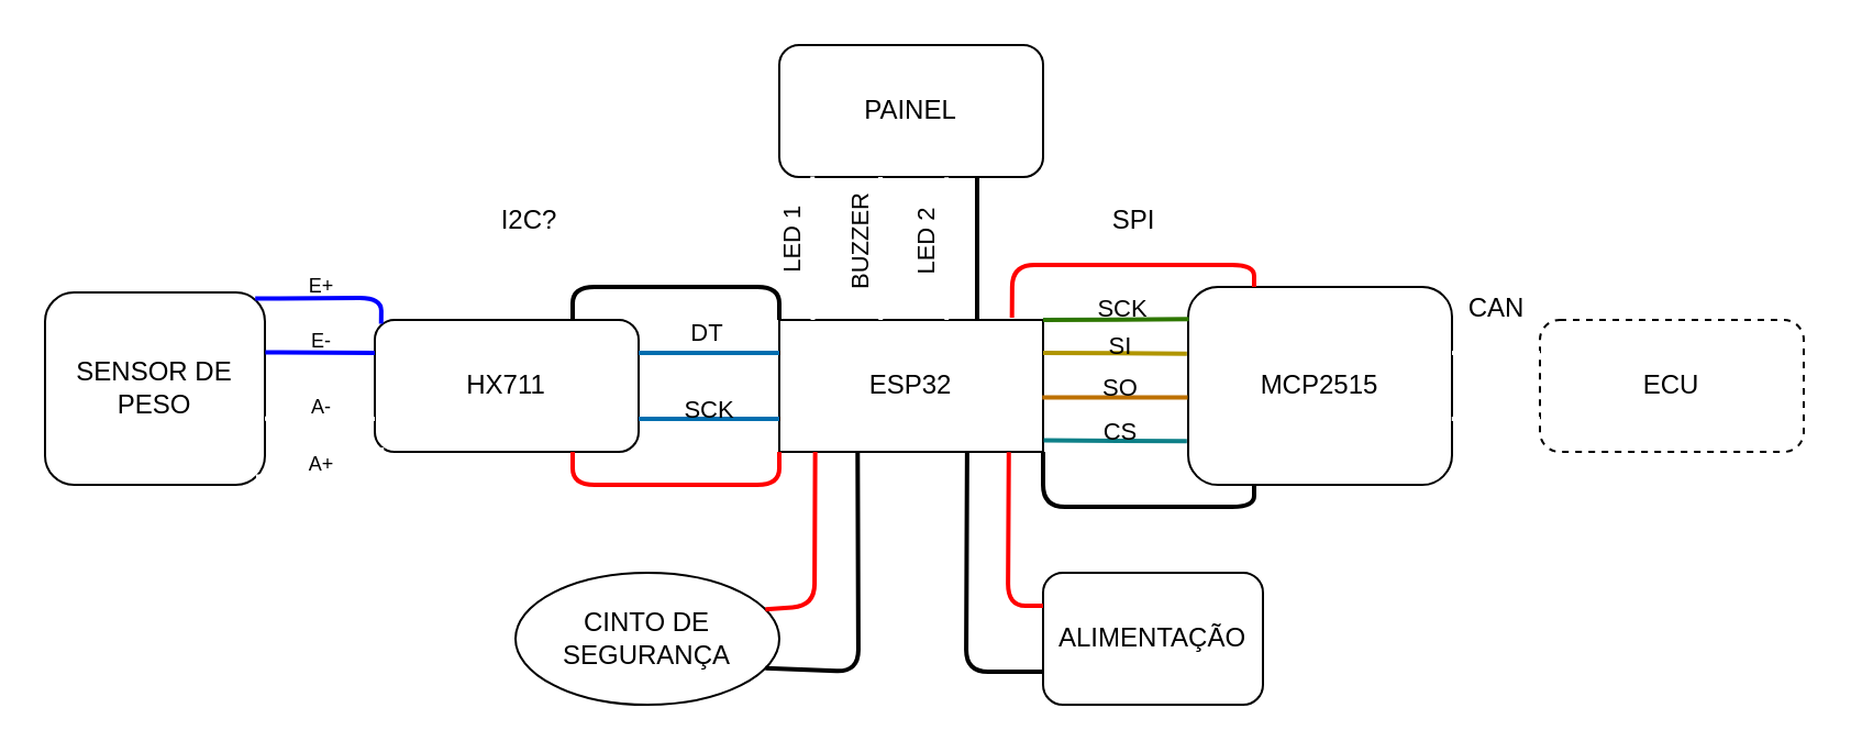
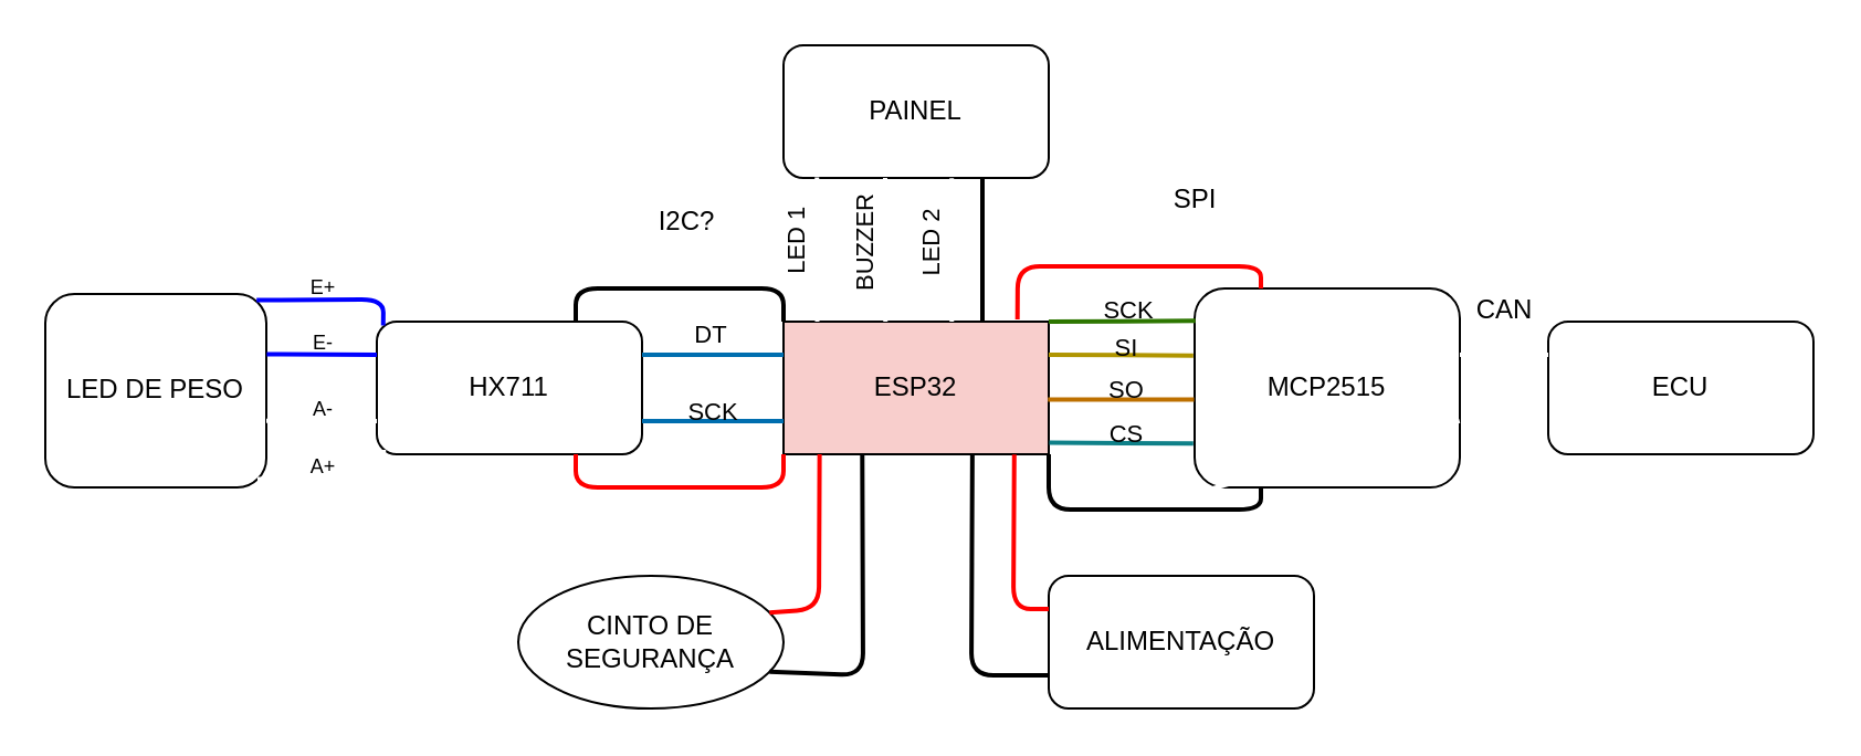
  <mxCell id="0" />
  <mxCell id="1" parent="0" />
- <mxCell id="2" value="ESP32" style="rounded=0;whiteSpace=wrap;html=1;" parent="1" vertex="1"><mxGeometry x="354" y="145" width="120" height="60" as="geometry" /></mxCell>
+ <mxCell id="2" value="ESP32" style="rounded=0;whiteSpace=wrap;html=1;fillColor=#f8cecc;" parent="1" vertex="1"><mxGeometry x="354" y="145" width="120" height="60" as="geometry" /></mxCell>
  <mxCell id="3" value="MCP2515" style="rounded=1;whiteSpace=wrap;html=1;" parent="1" vertex="1"><mxGeometry x="540" y="130" width="120" height="90" as="geometry" /></mxCell>
  <mxCell id="4" value="" style="endArrow=none;html=1;entryX=-0.005;entryY=0.337;entryDx=0;entryDy=0;exitX=1;exitY=0.25;exitDx=0;exitDy=0;entryPerimeter=0;strokeColor=#B09500;strokeWidth=2;fillColor=#e3c800;" parent="1" source="2" target="3" edge="1"><mxGeometry width="50" height="50" relative="1" as="geometry"><mxPoint x="474" y="174" as="sourcePoint" /><mxPoint x="560" y="174" as="targetPoint" /></mxGeometry></mxCell>
  <mxCell id="5" value="SI" style="edgeLabel;html=1;align=center;verticalAlign=middle;resizable=0;points=[];labelBackgroundColor=none;" vertex="1" connectable="0" parent="4"><mxGeometry x="-0.318" relative="1" as="geometry"><mxPoint x="13" y="-4" as="offset" /></mxGeometry></mxCell>
  <mxCell id="6" value="" style="endArrow=none;html=1;entryX=-0.002;entryY=0.558;entryDx=0;entryDy=0;exitX=0.997;exitY=0.587;exitDx=0;exitDy=0;entryPerimeter=0;exitPerimeter=0;strokeColor=#BD7000;strokeWidth=2;fillColor=#f0a30a;" parent="1" source="2" target="3" edge="1"><mxGeometry width="50" height="50" relative="1" as="geometry"><mxPoint x="474" y="190" as="sourcePoint" /><mxPoint x="560" y="190" as="targetPoint" /></mxGeometry></mxCell>
  <mxCell id="7" value="SO" style="edgeLabel;html=1;align=center;verticalAlign=middle;resizable=0;points=[];labelBackgroundColor=none;" vertex="1" connectable="0" parent="6"><mxGeometry x="-0.208" y="-1" relative="1" as="geometry"><mxPoint x="9" y="-6" as="offset" /></mxGeometry></mxCell>
  <mxCell id="8" value="" style="endArrow=none;html=1;entryX=-0.005;entryY=0.779;entryDx=0;entryDy=0;exitX=1.002;exitY=0.913;exitDx=0;exitDy=0;strokeColor=#0e8088;strokeWidth=2;exitPerimeter=0;entryPerimeter=0;fillColor=#b0e3e6;" parent="1" source="2" target="3" edge="1"><mxGeometry width="50" height="50" relative="1" as="geometry"><mxPoint x="474" y="205" as="sourcePoint" /><mxPoint x="560" y="205" as="targetPoint" /></mxGeometry></mxCell>
  <mxCell id="9" value="CS" style="edgeLabel;html=1;align=center;verticalAlign=middle;resizable=0;points=[];labelBackgroundColor=none;" vertex="1" connectable="0" parent="8"><mxGeometry x="-0.187" y="-1" relative="1" as="geometry"><mxPoint x="8" y="-5" as="offset" /></mxGeometry></mxCell>
- <mxCell id="10" value="SPI" style="text;html=1;align=center;verticalAlign=middle;resizable=0;points=[];autosize=1;strokeColor=none;fillColor=none;" parent="1" vertex="1"><mxGeometry x="500" y="90" width="30" height="20" as="geometry" /></mxCell>
- <mxCell id="11" value="ECU" style="rounded=1;whiteSpace=wrap;html=1;dashed=1;" parent="1" vertex="1"><mxGeometry x="700" y="145" width="120" height="60" as="geometry" /></mxCell>
+ <mxCell id="10" value="SPI" style="text;html=1;align=center;verticalAlign=middle;resizable=0;points=[];autosize=1;strokeColor=none;fillColor=none;" parent="1" vertex="1"><mxGeometry x="525" y="80" width="30" height="20" as="geometry" /></mxCell>
+ <mxCell id="11" value="ECU" style="rounded=1;whiteSpace=wrap;html=1;" parent="1" vertex="1"><mxGeometry x="700" y="145" width="120" height="60" as="geometry" /></mxCell>
  <mxCell id="12" value="" style="endArrow=none;html=1;exitX=0;exitY=0.25;exitDx=0;exitDy=0;strokeColor=#FFFFFF;strokeWidth=2;" parent="1" source="11" edge="1"><mxGeometry width="50" height="50" relative="1" as="geometry"><mxPoint x="620" y="220" as="sourcePoint" /><mxPoint x="660" y="160" as="targetPoint" /></mxGeometry></mxCell>
- <mxCell id="13" value="" style="endArrow=none;html=1;entryX=0;entryY=0.75;entryDx=0;entryDy=0;exitX=0.999;exitY=0.666;exitDx=0;exitDy=0;strokeColor=#FFFFFF;strokeWidth=2;exitPerimeter=0;" parent="1" source="3" target="11" edge="1"><mxGeometry width="50" height="50" relative="1" as="geometry"><mxPoint x="620" y="220" as="sourcePoint" /><mxPoint x="670" y="170" as="targetPoint" /></mxGeometry></mxCell>
+ <mxCell id="13" value="" style="endArrow=none;html=1;exitX=0.999;exitY=0.666;exitDx=0;exitDy=0;strokeColor=#FFFFFF;strokeWidth=2;exitPerimeter=0;" parent="1" source="3" target="24" edge="1"><mxGeometry width="50" height="50" relative="1" as="geometry"><mxPoint x="620" y="220" as="sourcePoint" /><mxPoint x="670" y="170" as="targetPoint" /></mxGeometry></mxCell>
  <mxCell id="14" value="CAN" style="text;html=1;align=center;verticalAlign=middle;resizable=0;points=[];autosize=1;strokeColor=none;fillColor=none;" parent="1" vertex="1"><mxGeometry x="660" y="130" width="40" height="20" as="geometry" /></mxCell>
  <mxCell id="15" value="PAINEL" style="rounded=1;whiteSpace=wrap;html=1;" parent="1" vertex="1"><mxGeometry x="354" y="20" width="120" height="60" as="geometry" /></mxCell>
  <mxCell id="16" value="HX711" style="rounded=1;whiteSpace=wrap;html=1;" parent="1" vertex="1"><mxGeometry x="170" y="145" width="120" height="60" as="geometry" /></mxCell>
  <mxCell id="17" value="" style="endArrow=none;html=1;entryX=0;entryY=0;entryDx=0;entryDy=0;strokeWidth=2;strokeColor=#000000;exitX=0.75;exitY=0;exitDx=0;exitDy=0;" parent="1" source="16" target="2" edge="1"><mxGeometry width="50" height="50" relative="1" as="geometry"><mxPoint x="270" y="140" as="sourcePoint" /><mxPoint x="390" y="160" as="targetPoint" /><Array as="points"><mxPoint x="260" y="130" /><mxPoint x="354" y="130" /></Array></mxGeometry></mxCell>
  <mxCell id="18" value="" style="endArrow=none;html=1;entryX=0;entryY=0.25;entryDx=0;entryDy=0;strokeColor=#006EAF;strokeWidth=2;fillColor=#1ba1e2;" parent="1" target="2" edge="1"><mxGeometry width="50" height="50" relative="1" as="geometry"><mxPoint x="290" y="160" as="sourcePoint" /><mxPoint x="370" y="190" as="targetPoint" /></mxGeometry></mxCell>
  <mxCell id="19" value="DT" style="edgeLabel;html=1;align=center;verticalAlign=middle;resizable=0;points=[];labelBackgroundColor=none;" vertex="1" connectable="0" parent="18"><mxGeometry x="-0.247" y="-2" relative="1" as="geometry"><mxPoint x="6" y="-12" as="offset" /></mxGeometry></mxCell>
  <mxCell id="20" value="" style="endArrow=none;html=1;exitX=1;exitY=0.75;exitDx=0;exitDy=0;entryX=0;entryY=0.75;entryDx=0;entryDy=0;strokeColor=#006EAF;strokeWidth=2;fillColor=#1ba1e2;" parent="1" source="16" target="2" edge="1"><mxGeometry width="50" height="50" relative="1" as="geometry"><mxPoint x="300" y="185" as="sourcePoint" /><mxPoint x="340" y="185" as="targetPoint" /></mxGeometry></mxCell>
  <mxCell id="21" value="SCK" style="edgeLabel;html=1;align=center;verticalAlign=middle;resizable=0;points=[];labelBackgroundColor=none;" vertex="1" connectable="0" parent="20"><mxGeometry x="-0.202" relative="1" as="geometry"><mxPoint x="5" y="-5" as="offset" /></mxGeometry></mxCell>
  <mxCell id="22" value="" style="endArrow=none;html=1;entryX=0;entryY=1;entryDx=0;entryDy=0;strokeColor=#FF0000;strokeWidth=2;exitX=0.75;exitY=1;exitDx=0;exitDy=0;" parent="1" source="16" target="2" edge="1"><mxGeometry width="50" height="50" relative="1" as="geometry"><mxPoint x="300" y="200" as="sourcePoint" /><mxPoint x="340" y="200" as="targetPoint" /><Array as="points"><mxPoint x="260" y="220" /><mxPoint x="354" y="220" /></Array></mxGeometry></mxCell>
- <mxCell id="23" value="I2C?" style="text;html=1;align=center;verticalAlign=middle;resizable=0;points=[];autosize=1;strokeColor=none;fillColor=none;" parent="1" vertex="1"><mxGeometry x="220" y="90" width="40" height="20" as="geometry" /></mxCell>
+ <mxCell id="23" value="I2C?" style="text;html=1;align=center;verticalAlign=middle;resizable=0;points=[];autosize=1;strokeColor=none;fillColor=none;" parent="1" vertex="1"><mxGeometry x="290" y="90" width="40" height="20" as="geometry" /></mxCell>
  <mxCell id="24" value="CINTO DE SEGURANÇA" style="ellipse;whiteSpace=wrap;html=1;" parent="1" vertex="1"><mxGeometry x="234" y="260" width="120" height="60" as="geometry" /></mxCell>
- <mxCell id="25" value="ALIMENTAÇÃO" style="rounded=1;whiteSpace=wrap;html=1;" parent="1" vertex="1"><mxGeometry x="474" y="260" width="100" height="60" as="geometry" /></mxCell>
+ <mxCell id="25" value="ALIMENTAÇÃO" style="rounded=1;whiteSpace=wrap;html=1;" parent="1" vertex="1"><mxGeometry x="474" y="260" width="120" height="60" as="geometry" /></mxCell>
  <mxCell id="26" value="" style="endArrow=none;html=1;exitX=1;exitY=0.25;exitDx=0;exitDy=0;entryX=0.136;entryY=1;entryDx=0;entryDy=0;entryPerimeter=0;strokeColor=#FF0000;strokeWidth=2;" parent="1" source="24" target="2" edge="1"><mxGeometry width="50" height="50" relative="1" as="geometry"><mxPoint x="400" y="220" as="sourcePoint" /><mxPoint x="370" y="210" as="targetPoint" /><Array as="points"><mxPoint x="370" y="275" /></Array></mxGeometry></mxCell>
  <mxCell id="27" value="" style="endArrow=none;html=1;exitX=1;exitY=0.75;exitDx=0;exitDy=0;entryX=0.297;entryY=1.008;entryDx=0;entryDy=0;entryPerimeter=0;strokeColor=#000000;strokeWidth=2;" parent="1" source="24" target="2" edge="1"><mxGeometry width="50" height="50" relative="1" as="geometry"><mxPoint x="364" y="285" as="sourcePoint" /><mxPoint x="400" y="210" as="targetPoint" /><Array as="points"><mxPoint x="390" y="305" /></Array></mxGeometry></mxCell>
  <mxCell id="28" value="" style="endArrow=none;html=1;exitX=0;exitY=0.25;exitDx=0;exitDy=0;entryX=0.87;entryY=1.002;entryDx=0;entryDy=0;entryPerimeter=0;strokeColor=#ff0000;strokeWidth=2;" parent="1" source="25" target="2" edge="1"><mxGeometry width="50" height="50" relative="1" as="geometry"><mxPoint x="450" y="250" as="sourcePoint" /><mxPoint x="430" y="210" as="targetPoint" /><Array as="points"><mxPoint x="458" y="275" /></Array></mxGeometry></mxCell>
  <mxCell id="29" value="" style="endArrow=none;html=1;entryX=0;entryY=0.75;entryDx=0;entryDy=0;exitX=0.712;exitY=1.005;exitDx=0;exitDy=0;exitPerimeter=0;strokeColor=#000000;strokeWidth=2;" parent="1" source="2" target="25" edge="1"><mxGeometry width="50" height="50" relative="1" as="geometry"><mxPoint x="420" y="290" as="sourcePoint" /><mxPoint x="470" y="240" as="targetPoint" /><Array as="points"><mxPoint x="439" y="305" /></Array></mxGeometry></mxCell>
  <mxCell id="30" value="" style="endArrow=none;html=1;strokeColor=#000000;strokeWidth=2;exitX=1;exitY=1;exitDx=0;exitDy=0;entryX=0.25;entryY=1;entryDx=0;entryDy=0;" parent="1" source="2" target="3" edge="1"><mxGeometry width="50" height="50" relative="1" as="geometry"><mxPoint x="500" y="220" as="sourcePoint" /><mxPoint x="580" y="230" as="targetPoint" /><Array as="points"><mxPoint x="474" y="230" /><mxPoint x="570" y="230" /></Array></mxGeometry></mxCell>
  <mxCell id="31" value="" style="endArrow=none;html=1;strokeColor=#FF0000;strokeWidth=2;exitX=0.882;exitY=-0.016;exitDx=0;exitDy=0;entryX=0.25;entryY=0;entryDx=0;entryDy=0;exitPerimeter=0;" parent="1" source="2" target="3" edge="1"><mxGeometry width="50" height="50" relative="1" as="geometry"><mxPoint x="483.64" y="209.12" as="sourcePoint" /><mxPoint x="540" y="110" as="targetPoint" /><Array as="points"><mxPoint x="460" y="120" /><mxPoint x="570" y="120" /></Array></mxGeometry></mxCell>
- <mxCell id="32" value="SENSOR DE PESO" style="rounded=1;whiteSpace=wrap;html=1;" parent="1" vertex="1"><mxGeometry x="20" y="132.5" width="100" height="87.5" as="geometry" /></mxCell>
+ <mxCell id="32" value="LED DE PESO" style="rounded=1;whiteSpace=wrap;html=1;" parent="1" vertex="1"><mxGeometry x="20" y="132.5" width="100" height="87.5" as="geometry" /></mxCell>
  <mxCell id="33" value="" style="endArrow=none;html=1;exitX=0.96;exitY=0.957;exitDx=0;exitDy=0;strokeWidth=2;strokeColor=#FFFFFF;entryX=0.026;entryY=0.966;entryDx=0;entryDy=0;entryPerimeter=0;exitPerimeter=0;" parent="1" source="32" target="16" edge="1"><mxGeometry width="50" height="50" relative="1" as="geometry"><mxPoint x="160" y="190" as="sourcePoint" /><mxPoint x="170" y="190" as="targetPoint" /><Array as="points"><mxPoint x="173" y="216" /></Array></mxGeometry></mxCell>
  <mxCell id="34" value="" style="endArrow=none;html=1;exitX=1;exitY=0.656;exitDx=0;exitDy=0;strokeWidth=2;strokeColor=#FFFFFF;exitPerimeter=0;entryX=0;entryY=0.75;entryDx=0;entryDy=0;" parent="1" source="32" target="16" edge="1"><mxGeometry width="50" height="50" relative="1" as="geometry"><mxPoint x="140" y="200" as="sourcePoint" /><mxPoint x="180" y="200" as="targetPoint" /></mxGeometry></mxCell>
  <mxCell id="35" value="" style="endArrow=none;html=1;strokeWidth=2;strokeColor=#0000FF;entryX=0;entryY=0.25;entryDx=0;entryDy=0;exitX=1.002;exitY=0.311;exitDx=0;exitDy=0;exitPerimeter=0;" parent="1" source="32" target="16" edge="1"><mxGeometry width="50" height="50" relative="1" as="geometry"><mxPoint x="130" y="240" as="sourcePoint" /><mxPoint x="160" y="240" as="targetPoint" /></mxGeometry></mxCell>
  <mxCell id="36" value="" style="endArrow=none;html=1;strokeWidth=2;strokeColor=#0000FF;entryX=0.024;entryY=0.03;entryDx=0;entryDy=0;exitX=0.956;exitY=0.032;exitDx=0;exitDy=0;exitPerimeter=0;entryPerimeter=0;" parent="1" source="32" target="16" edge="1"><mxGeometry width="50" height="50" relative="1" as="geometry"><mxPoint x="140" y="180" as="sourcePoint" /><mxPoint x="180.12" y="180.02" as="targetPoint" /><Array as="points"><mxPoint x="173" y="135" /></Array></mxGeometry></mxCell>
  <mxCell id="37" value="" style="endArrow=none;html=1;exitX=0.127;exitY=-0.001;exitDx=0;exitDy=0;strokeColor=#FFFFFF;strokeWidth=2;entryX=0.126;entryY=0.995;entryDx=0;entryDy=0;entryPerimeter=0;exitPerimeter=0;" parent="1" source="2" target="15" edge="1"><mxGeometry width="50" height="50" relative="1" as="geometry"><mxPoint x="360" y="130" as="sourcePoint" /><mxPoint x="426" y="130" as="targetPoint" /></mxGeometry></mxCell>
  <mxCell id="38" value="LED 1" style="edgeLabel;html=1;align=center;verticalAlign=middle;resizable=0;points=[];labelBackgroundColor=none;rotation=270;" parent="37" vertex="1" connectable="0"><mxGeometry x="-0.093" relative="1" as="geometry"><mxPoint x="-9" y="-5" as="offset" /></mxGeometry></mxCell>
  <mxCell id="39" value="" style="endArrow=none;html=1;exitX=0.127;exitY=-0.001;exitDx=0;exitDy=0;strokeColor=#FFFFFF;strokeWidth=2;exitPerimeter=0;" parent="1" edge="1"><mxGeometry width="50" height="50" relative="1" as="geometry"><mxPoint x="400.12" y="145" as="sourcePoint" /><mxPoint x="400" y="80" as="targetPoint" /></mxGeometry></mxCell>
  <mxCell id="40" value="" style="endArrow=none;html=1;exitX=0.127;exitY=-0.001;exitDx=0;exitDy=0;strokeColor=#FFFFFF;strokeWidth=2;entryX=0.634;entryY=1.003;entryDx=0;entryDy=0;entryPerimeter=0;exitPerimeter=0;" parent="1" target="15" edge="1"><mxGeometry width="50" height="50" relative="1" as="geometry"><mxPoint x="430.12" y="145" as="sourcePoint" /><mxPoint x="430" y="99.76" as="targetPoint" /></mxGeometry></mxCell>
  <mxCell id="41" value="" style="endArrow=none;html=1;exitX=0.75;exitY=0;exitDx=0;exitDy=0;strokeColor=#000000;strokeWidth=2;entryX=0.75;entryY=1;entryDx=0;entryDy=0;" parent="1" target="15" edge="1" source="2"><mxGeometry width="50" height="50" relative="1" as="geometry"><mxPoint x="460.12" y="145" as="sourcePoint" /><mxPoint x="460" y="99.76" as="targetPoint" /></mxGeometry></mxCell>
  <mxCell id="42" value="LED 2" style="edgeLabel;html=1;align=center;verticalAlign=middle;resizable=0;points=[];labelBackgroundColor=none;rotation=270;" parent="1" vertex="1" connectable="0"><mxGeometry x="419.996" y="110.001" as="geometry" /></mxCell>
  <mxCell id="43" value="BUZZER" style="edgeLabel;html=1;align=center;verticalAlign=middle;resizable=0;points=[];labelBackgroundColor=none;rotation=270;" parent="1" vertex="1" connectable="0"><mxGeometry x="389.996" y="110.001" as="geometry" /></mxCell>
  <mxCell id="44" value="E+" style="text;html=1;strokeColor=none;fillColor=none;align=center;verticalAlign=middle;whiteSpace=wrap;rounded=0;labelBackgroundColor=none;fontSize=9;" parent="1" vertex="1"><mxGeometry x="116" y="115" width="60" height="30" as="geometry" /></mxCell>
  <mxCell id="45" value="E-" style="text;html=1;strokeColor=none;fillColor=none;align=center;verticalAlign=middle;whiteSpace=wrap;rounded=0;labelBackgroundColor=none;fontSize=9;" parent="1" vertex="1"><mxGeometry x="116" y="140" width="60" height="30" as="geometry" /></mxCell>
  <mxCell id="46" value="A-" style="text;html=1;strokeColor=none;fillColor=none;align=center;verticalAlign=middle;whiteSpace=wrap;rounded=0;labelBackgroundColor=none;fontSize=9;" parent="1" vertex="1"><mxGeometry x="116" y="170" width="60" height="30" as="geometry" /></mxCell>
  <mxCell id="47" value="A+" style="text;html=1;strokeColor=none;fillColor=none;align=center;verticalAlign=middle;whiteSpace=wrap;rounded=0;labelBackgroundColor=none;fontSize=9;" parent="1" vertex="1"><mxGeometry x="116" y="196" width="60" height="30" as="geometry" /></mxCell>
  <mxCell id="48" value="" style="endArrow=none;html=1;strokeColor=#2D7600;strokeWidth=2;exitX=1;exitY=0;exitDx=0;exitDy=0;entryX=0.003;entryY=0.163;entryDx=0;entryDy=0;entryPerimeter=0;fillColor=#60a917;" edge="1" parent="1" source="2" target="3"><mxGeometry width="50" height="50" relative="1" as="geometry"><mxPoint x="480" y="150" as="sourcePoint" /><mxPoint x="520" y="140" as="targetPoint" /></mxGeometry></mxCell>
  <mxCell id="49" value="SCK" style="edgeLabel;html=1;align=center;verticalAlign=middle;resizable=0;points=[];labelBackgroundColor=none;" vertex="1" connectable="0" parent="48"><mxGeometry x="-0.155" relative="1" as="geometry"><mxPoint x="8" y="-5" as="offset" /></mxGeometry></mxCell>
